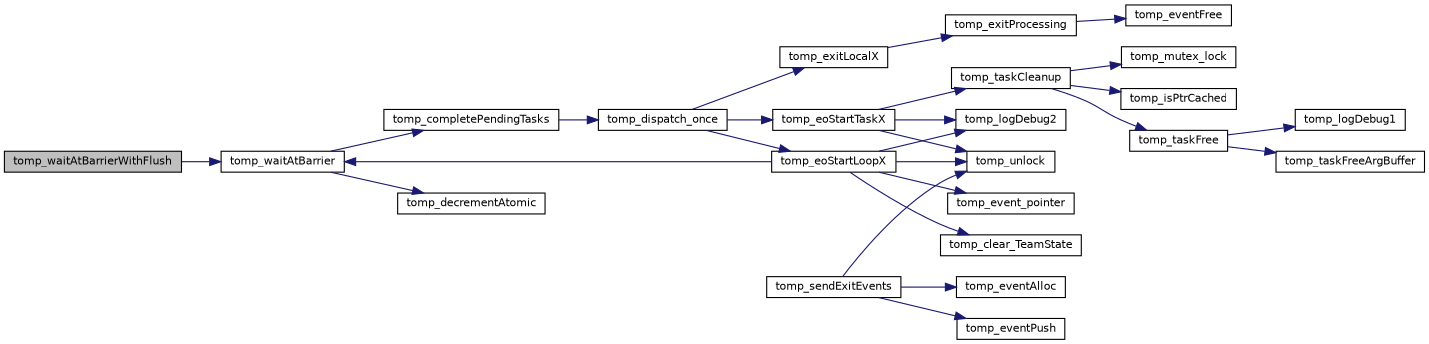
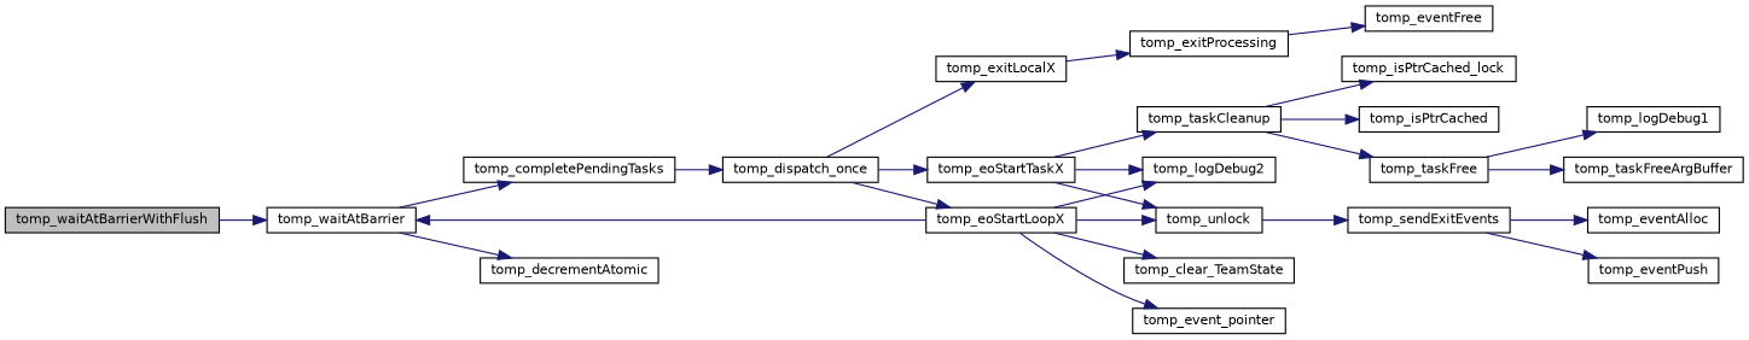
  digraph {
    fontname="DejaVu Sans"
    rankdir=LR
    node [color=black fillcolor=white fontname="DejaVu Sans" fontsize=10 shape=record style=filled]
    edge [color=midnightblue fontname="DejaVu Sans" fontsize=10 labelfontname=Helvetica labelfontsize=10 style=solid]
    n1 [fillcolor=grey75 fontcolor=black height=0.2 label=tomp_waitAtBarrierWithFlush width=0.4]
    n2 [height=0.2 label=tomp_waitAtBarrier width=0.4]
    n3 [height=0.2 label=tomp_completePendingTasks width=0.4]
    n4 [height=0.2 label=tomp_decrementAtomic width=0.4]
    n5 [height=0.2 label=tomp_dispatch_once width=0.4]
    n6 [height=0.2 label=tomp_exitLocalX width=0.4]
    n7 [height=0.2 label=tomp_eoStartLoopX width=0.4]
    n8 [height=0.2 label=tomp_eoStartTaskX width=0.4]
    n9 [height=0.2 label=tomp_exitProcessing width=0.4]
    n10 [height=0.2 label=tomp_event_pointer width=0.4]
    n11 [height=0.2 label=tomp_unlock width=0.4]
    n12 [height=0.2 label=tomp_clear_TeamState width=0.4]
    n13 [height=0.2 label=tomp_logDebug2 width=0.4]
    n14 [height=0.2 label=tomp_taskCleanup width=0.4]
    n15 [height=0.2 label=tomp_eventFree width=0.4]
    n16 [height=0.2 label=tomp_sendExitEvents width=0.4]
    n17 [height=0.2 label=tomp_eventAlloc width=0.4]
    n18 [height=0.2 label=tomp_eventPush width=0.4]
-   n19 [height=0.2 label=tomp_mutex_lock width=0.4]
+   n19 [height=0.2 label=tomp_isPtrCached_lock width=0.4]
    n20 [height=0.2 label=tomp_isPtrCached width=0.4]
    n21 [height=0.2 label=tomp_taskFree width=0.4]
    n22 [height=0.2 label=tomp_logDebug1 width=0.4]
    n23 [height=0.2 label=tomp_taskFreeArgBuffer width=0.4]
    n1 -> n2
    n2 -> n3
    n2 -> n4
    n3 -> n5
    n5 -> n6
    n5 -> n7
    n5 -> n8
    n6 -> n9
    n7 -> n2
    n7 -> n10
    n7 -> n11
    n7 -> n12
    n7 -> n13
    n8 -> n11
    n8 -> n13
    n8 -> n14
    n9 -> n15
-   n16 -> n11
+   n11 -> n16
    n14 -> n19
    n14 -> n20
    n14 -> n21
    n16 -> n17
    n16 -> n18
    n21 -> n22
    n21 -> n23
  }
